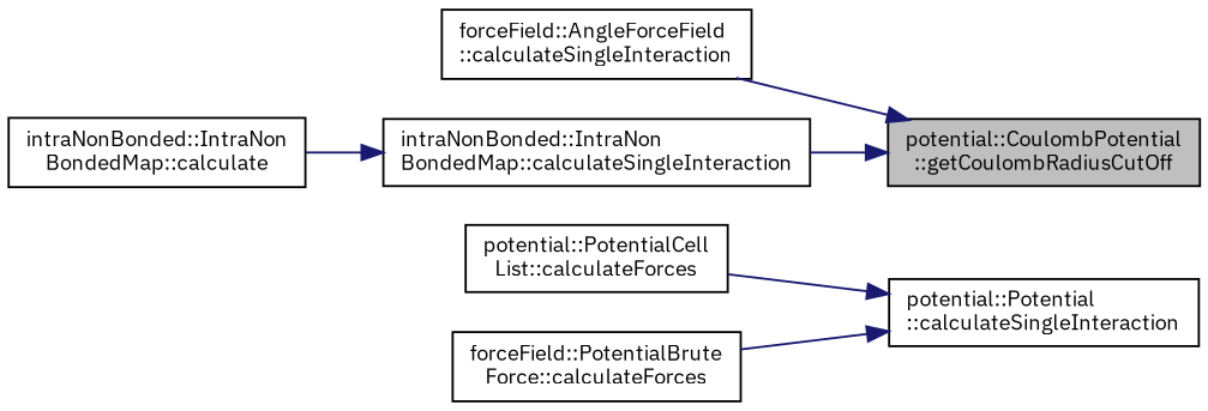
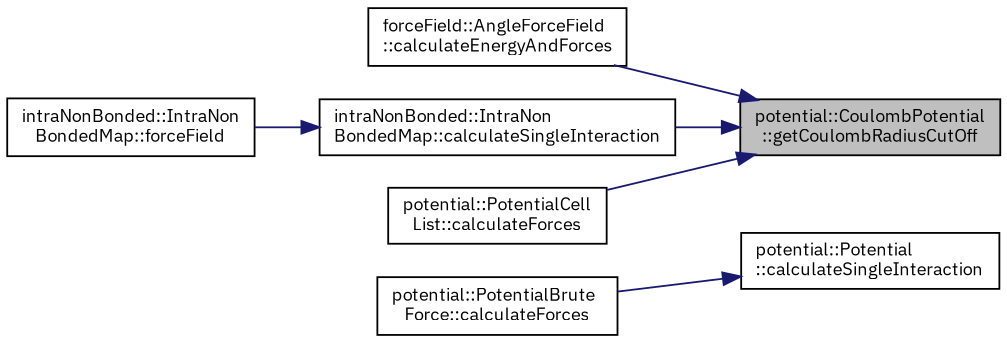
  digraph {
    fontname="IBM Plex Sans"
    rankdir=RL
    node [color=black fillcolor=white fontname="IBM Plex Sans" fontsize=10 shape=record style=filled]
    edge [color=midnightblue dir=back fontname="IBM Plex Sans" fontsize=10 labelfontname=Helvetica labelfontsize=10 style=solid]
    n1 [fillcolor=grey75 fontcolor=black height=0.2 label="potential::CoulombPotential\l::getCoulombRadiusCutOff" width=0.4]
-   n2 [height=0.2 label="forceField::AngleForceField\l::calculateSingleInteraction" width=0.4]
+   n2 [height=0.2 label="forceField::AngleForceField\l::calculateEnergyAndForces" width=0.4]
    n3 [height=0.2 label="intraNonBonded::IntraNon\lBondedMap::calculateSingleInteraction" width=0.4]
    n4 [height=0.2 label="potential::Potential\l::calculateSingleInteraction" width=0.4]
-   n5 [height=0.2 label="forceField::PotentialBrute\lForce::calculateForces" width=0.4]
+   n5 [height=0.2 label="potential::PotentialBrute\lForce::calculateForces" width=0.4]
    n6 [height=0.2 label="potential::PotentialCell\lList::calculateForces" width=0.4]
-   n7 [height=0.2 label="intraNonBonded::IntraNon\lBondedMap::calculate" width=0.4]
+   n7 [height=0.2 label="intraNonBonded::IntraNon\lBondedMap::forceField" width=0.4]
    n1 -> n2
    n1 -> n3
    n3 -> n7
    n4 -> n5
-   n4 -> n6
+   n1 -> n6
  }
